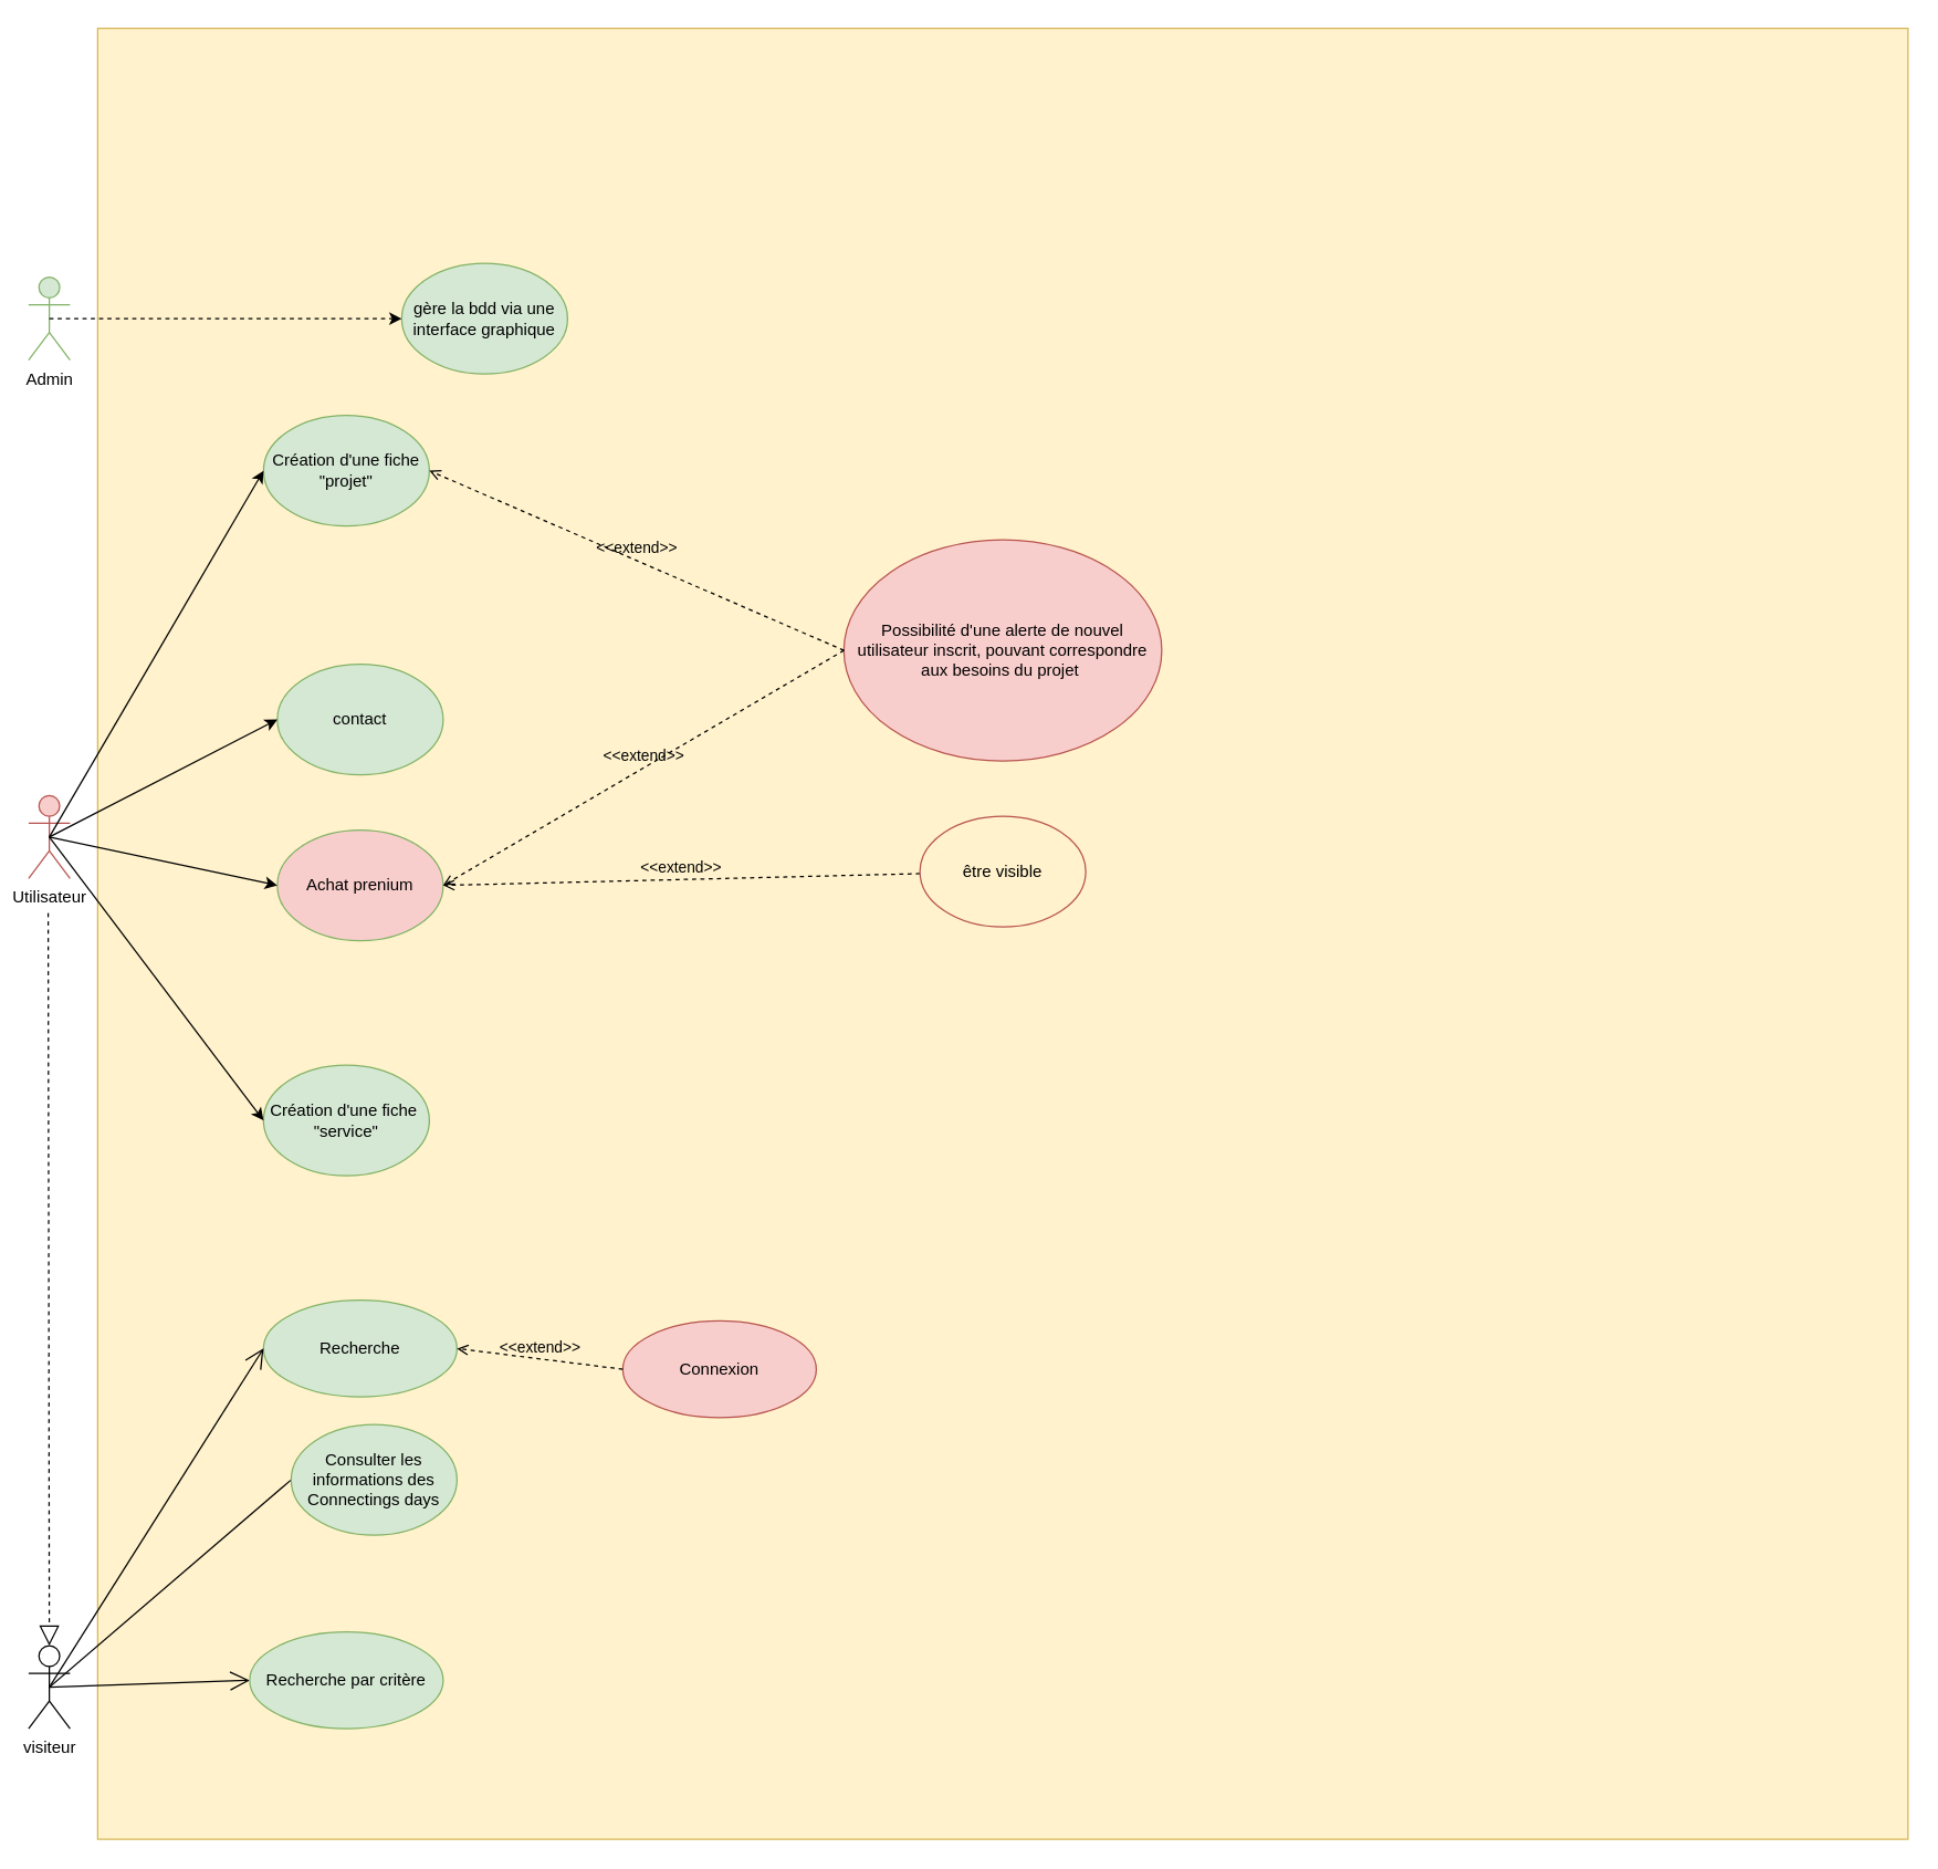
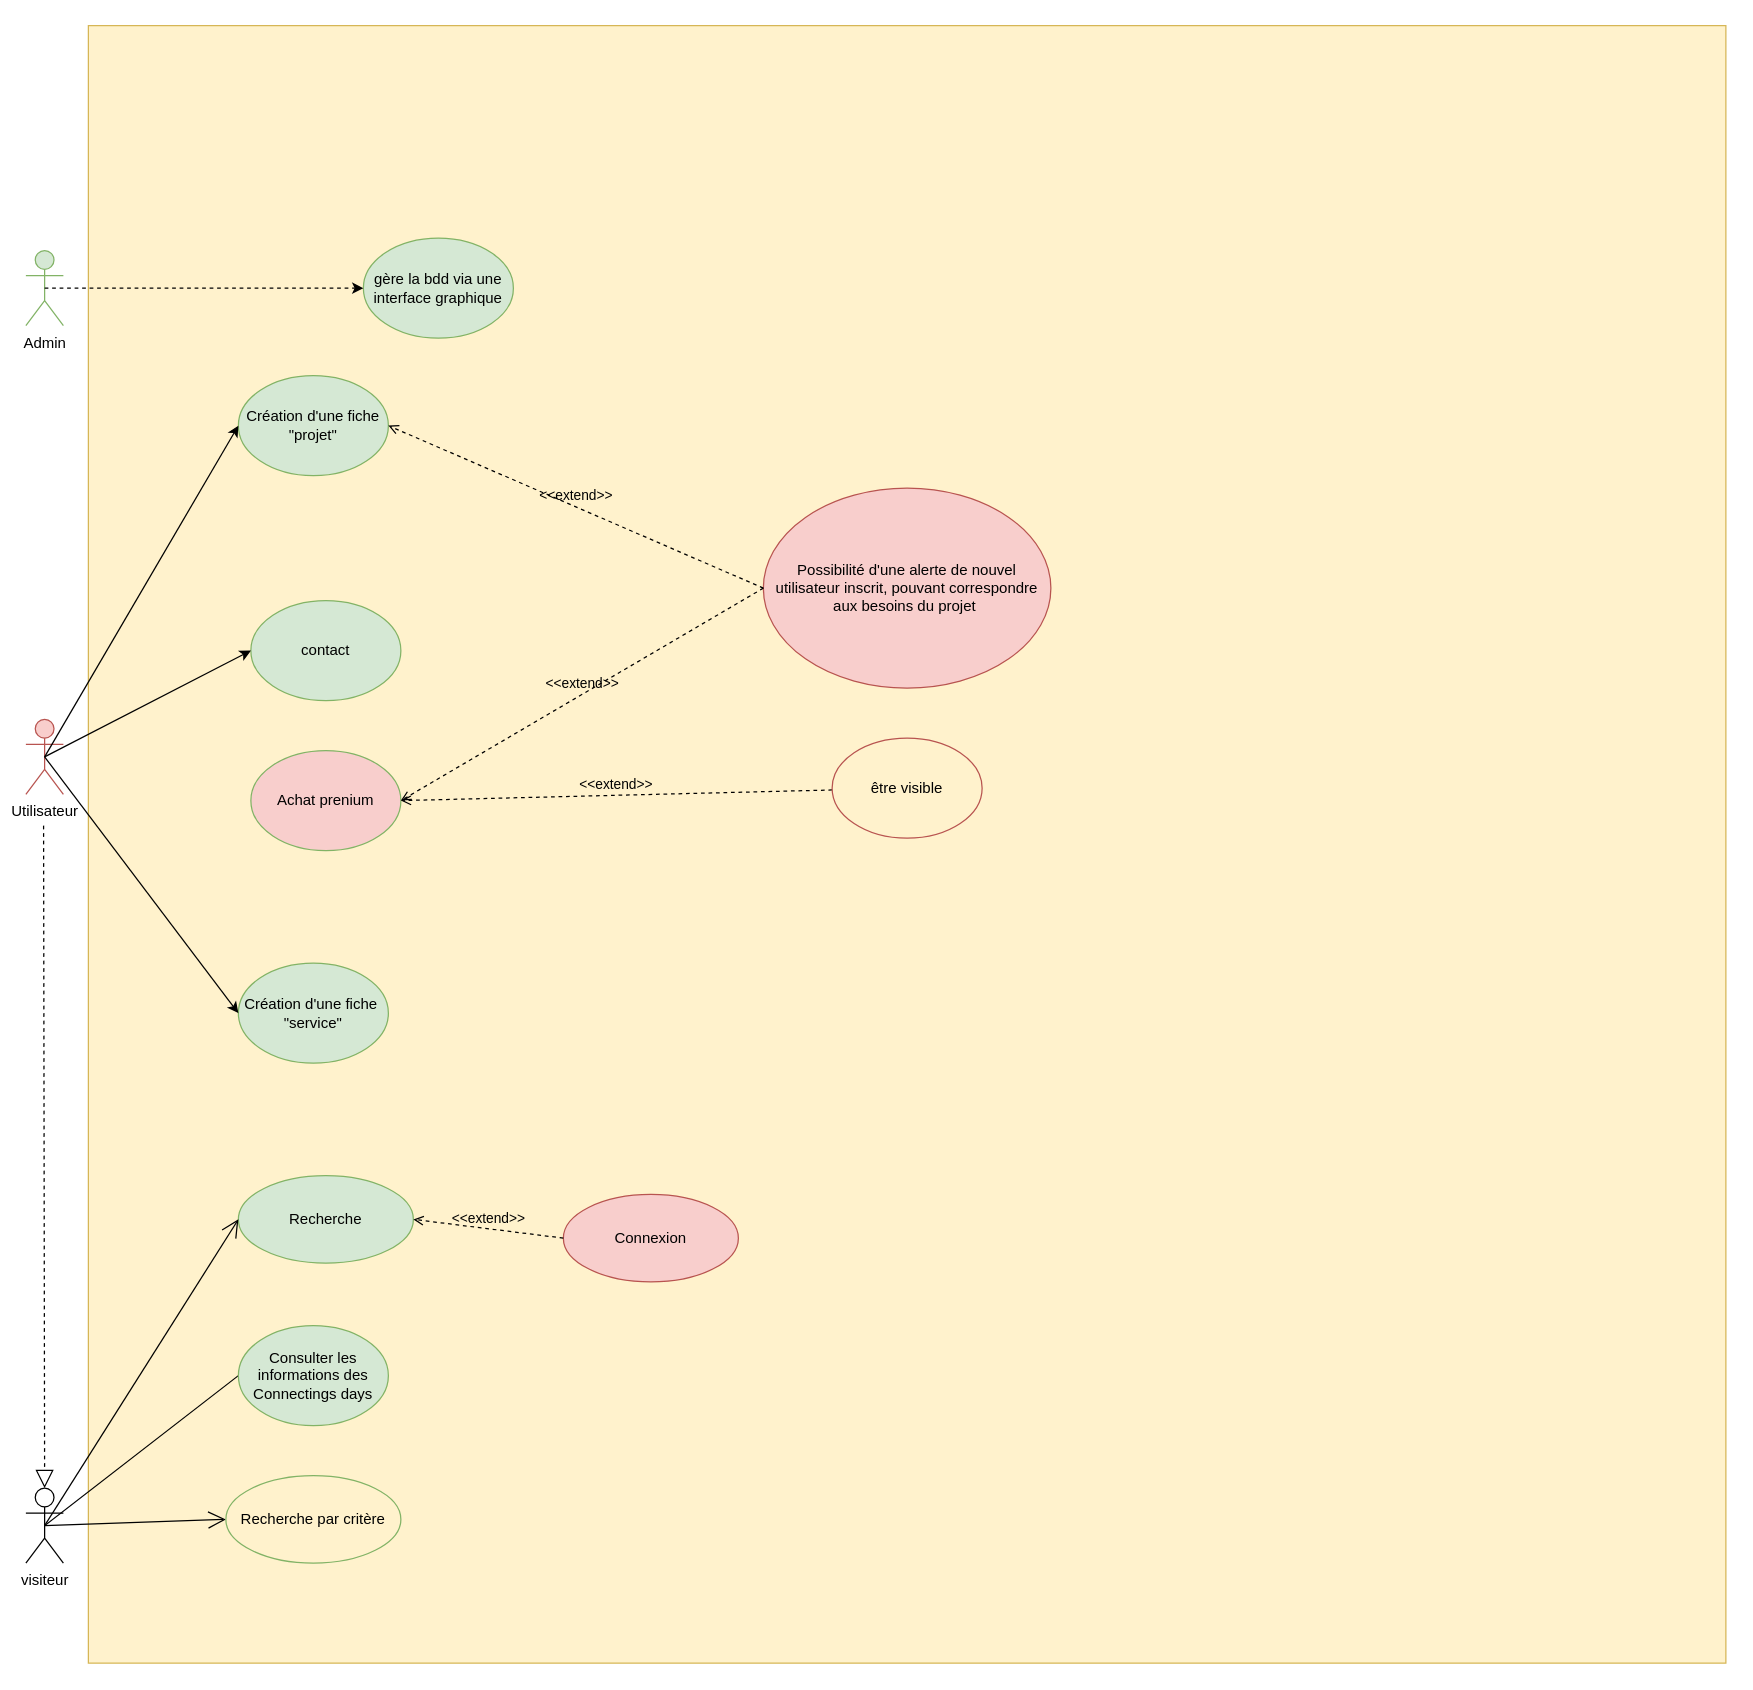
  <mxCell id="0" />
  <mxCell id="1" parent="0" />
  <mxCell id="2" value="" style="whiteSpace=wrap;html=1;aspect=fixed;fillColor=#fff2cc;strokeColor=#d6b656;" vertex="1" parent="1"><mxGeometry x="70" y="20" width="1310" height="1310" as="geometry" /></mxCell>
  <mxCell id="3" value="Admin" style="shape=umlActor;verticalLabelPosition=bottom;verticalAlign=top;html=1;fillColor=#d5e8d4;strokeColor=#82b366;" vertex="1" parent="1"><mxGeometry x="20" y="200" width="30" height="60" as="geometry" /></mxCell>
  <mxCell id="4" value="Utilisateur" style="shape=umlActor;verticalLabelPosition=bottom;verticalAlign=top;html=1;fillColor=#f8cecc;strokeColor=#b85450;" vertex="1" parent="1"><mxGeometry x="20" y="575" width="30" height="60" as="geometry" /></mxCell>
  <mxCell id="5" value="" style="endArrow=open;endFill=1;endSize=12;html=1;exitX=0.5;exitY=0.5;exitDx=0;exitDy=0;exitPerimeter=0;entryX=0;entryY=0.5;entryDx=0;entryDy=0;" edge="1" parent="1" source="17" target="18"><mxGeometry width="160" relative="1" as="geometry"><mxPoint x="330" y="480" as="sourcePoint" /><mxPoint x="200.063" y="608.512" as="targetPoint" /></mxGeometry></mxCell>
  <mxCell id="6" value="Recherche" style="ellipse;whiteSpace=wrap;html=1;fillColor=#d5e8d4;strokeColor=#82b366;" vertex="1" parent="1"><mxGeometry x="190" y="940" width="140" height="70" as="geometry" /></mxCell>
  <mxCell id="7" value="Connexion" style="ellipse;whiteSpace=wrap;html=1;fillColor=#f8cecc;strokeColor=#b85450;" vertex="1" parent="1"><mxGeometry x="450" y="955" width="140" height="70" as="geometry" /></mxCell>
  <mxCell id="8" value="" style="endArrow=open;endFill=1;endSize=12;html=1;entryX=0;entryY=0.5;entryDx=0;entryDy=0;exitX=0.5;exitY=0.5;exitDx=0;exitDy=0;exitPerimeter=0;" edge="1" parent="1" source="17" target="6"><mxGeometry width="160" relative="1" as="geometry"><mxPoint x="115" y="609" as="sourcePoint" /><mxPoint x="490" y="580" as="targetPoint" /></mxGeometry></mxCell>
  <mxCell id="9" value="&amp;lt;&amp;lt;extend&amp;gt;&amp;gt;" style="html=1;verticalAlign=bottom;labelBackgroundColor=none;endArrow=open;endFill=0;dashed=1;entryX=1;entryY=0.5;entryDx=0;entryDy=0;exitX=0;exitY=0.5;exitDx=0;exitDy=0;" edge="1" parent="1" source="7" target="6"><mxGeometry width="160" relative="1" as="geometry"><mxPoint x="400" y="600" as="sourcePoint" /><mxPoint x="550" y="530" as="targetPoint" /></mxGeometry></mxCell>
  <mxCell id="10" value="Achat prenium" style="ellipse;whiteSpace=wrap;html=1;fillColor=#f8cecc;strokeColor=#82b366;" vertex="1" parent="1"><mxGeometry x="200" y="600" width="120" height="80" as="geometry" /></mxCell>
  <mxCell id="11" value="&amp;lt;&amp;lt;extend&amp;gt;&amp;gt;" style="html=1;verticalAlign=bottom;labelBackgroundColor=none;endArrow=open;endFill=0;dashed=1;entryX=1;entryY=0.5;entryDx=0;entryDy=0;" edge="1" parent="1" source="12" target="10"><mxGeometry width="160" relative="1" as="geometry"><mxPoint x="920" y="714" as="sourcePoint" /><mxPoint x="820" y="714.17" as="targetPoint" /></mxGeometry></mxCell>
  <mxCell id="12" value="être visible" style="ellipse;whiteSpace=wrap;html=1;fillColor=#fff2cc;strokeColor=#b85450;" vertex="1" parent="1"><mxGeometry x="665" y="590" width="120" height="80" as="geometry" /></mxCell>
  <mxCell id="13" value="gère la bdd via une interface graphique" style="ellipse;whiteSpace=wrap;html=1;fillColor=#d5e8d4;strokeColor=#82b366;" vertex="1" parent="1"><mxGeometry x="290" y="190" width="120" height="80" as="geometry" /></mxCell>
  <mxCell id="14" value="" style="endArrow=classic;html=1;exitX=0.5;exitY=0.5;exitDx=0;exitDy=0;exitPerimeter=0;entryX=0;entryY=0.5;entryDx=0;entryDy=0;dashed=1;" edge="1" parent="1" source="3" target="13"><mxGeometry width="50" height="50" relative="1" as="geometry"><mxPoint x="440" y="540" as="sourcePoint" /><mxPoint x="490" y="490" as="targetPoint" /></mxGeometry></mxCell>
  <mxCell id="15" value="contact" style="ellipse;whiteSpace=wrap;html=1;fillColor=#d5e8d4;strokeColor=#82b366;" vertex="1" parent="1"><mxGeometry x="200" y="480" width="120" height="80" as="geometry" /></mxCell>
  <mxCell id="16" value="" style="endArrow=none;html=1;exitX=0.5;exitY=0.5;exitDx=0;exitDy=0;exitPerimeter=0;entryX=0;entryY=0.5;entryDx=0;entryDy=0;" edge="1" parent="1" source="17" target="19"><mxGeometry width="50" height="50" relative="1" as="geometry"><mxPoint x="440" y="660" as="sourcePoint" /><mxPoint x="210" y="510" as="targetPoint" /></mxGeometry></mxCell>
  <mxCell id="17" value="visiteur&lt;br&gt;" style="shape=umlActor;verticalLabelPosition=bottom;verticalAlign=top;html=1;outlineConnect=0;" vertex="1" parent="1"><mxGeometry x="20" y="1190" width="30" height="60" as="geometry" /></mxCell>
- <mxCell id="18" value="Recherche par critère" style="ellipse;whiteSpace=wrap;html=1;fillColor=#d5e8d4;strokeColor=#82b366;" vertex="1" parent="1"><mxGeometry x="180" y="1180" width="140" height="70" as="geometry" /></mxCell>
- <mxCell id="19" value="Consulter les informations des Connectings days" style="ellipse;whiteSpace=wrap;html=1;fillColor=#d5e8d4;strokeColor=#82b366;" vertex="1" parent="1"><mxGeometry x="210" y="1030" width="120" height="80" as="geometry" /></mxCell>
+ <mxCell id="18" value="Recherche par critère" style="ellipse;whiteSpace=wrap;html=1;fillColor=#fff2cc;strokeColor=#82b366;" vertex="1" parent="1"><mxGeometry x="180" y="1180" width="140" height="70" as="geometry" /></mxCell>
+ <mxCell id="19" value="Consulter les informations des Connectings days" style="ellipse;whiteSpace=wrap;html=1;fillColor=#d5e8d4;strokeColor=#82b366;" vertex="1" parent="1"><mxGeometry x="190" y="1060" width="120" height="80" as="geometry" /></mxCell>
  <mxCell id="20" value="" style="endArrow=block;dashed=1;endFill=0;endSize=12;html=1;exitX=0.5;exitY=0.5;exitDx=0;exitDy=0;exitPerimeter=0;entryX=0.5;entryY=0;entryDx=0;entryDy=0;entryPerimeter=0;" edge="1" parent="1" target="17"><mxGeometry width="160" relative="1" as="geometry"><mxPoint x="34.17" y="660" as="sourcePoint" /><mxPoint x="34.17" y="1085" as="targetPoint" /></mxGeometry></mxCell>
  <mxCell id="21" value="" style="endArrow=classic;html=1;exitX=0.5;exitY=0.5;exitDx=0;exitDy=0;exitPerimeter=0;entryX=0;entryY=0.5;entryDx=0;entryDy=0;" edge="1" parent="1" source="4" target="15"><mxGeometry width="50" height="50" relative="1" as="geometry"><mxPoint x="440" y="530" as="sourcePoint" /><mxPoint x="490" y="480" as="targetPoint" /></mxGeometry></mxCell>
- <mxCell id="22" value="" style="endArrow=classic;html=1;exitX=0.5;exitY=0.5;exitDx=0;exitDy=0;exitPerimeter=0;entryX=0;entryY=0.5;entryDx=0;entryDy=0;" edge="1" parent="1" source="4" target="10"><mxGeometry width="50" height="50" relative="1" as="geometry"><mxPoint x="440" y="530" as="sourcePoint" /><mxPoint x="490" y="480" as="targetPoint" /></mxGeometry></mxCell>
  <mxCell id="23" value="Création d'une fiche &quot;projet&quot;" style="ellipse;whiteSpace=wrap;html=1;fillColor=#d5e8d4;strokeColor=#82b366;" vertex="1" parent="1"><mxGeometry x="190" y="300" width="120" height="80" as="geometry" /></mxCell>
  <mxCell id="24" value="" style="endArrow=classic;html=1;exitX=0.5;exitY=0.5;exitDx=0;exitDy=0;exitPerimeter=0;entryX=0;entryY=0.5;entryDx=0;entryDy=0;" edge="1" parent="1" source="4" target="23"><mxGeometry width="50" height="50" relative="1" as="geometry"><mxPoint x="440" y="650" as="sourcePoint" /><mxPoint x="490" y="600" as="targetPoint" /></mxGeometry></mxCell>
  <mxCell id="25" value="Possibilité d'une alerte de nouvel utilisateur inscrit, pouvant correspondre aux besoins du projet&amp;nbsp;" style="ellipse;whiteSpace=wrap;html=1;fillColor=#f8cecc;strokeColor=#b85450;" vertex="1" parent="1"><mxGeometry x="610" y="390" width="230" height="160" as="geometry" /></mxCell>
  <mxCell id="26" value="&amp;lt;&amp;lt;extend&amp;gt;&amp;gt;" style="html=1;verticalAlign=bottom;labelBackgroundColor=none;endArrow=open;endFill=0;dashed=1;entryX=1;entryY=0.5;entryDx=0;entryDy=0;exitX=0;exitY=0.5;exitDx=0;exitDy=0;" edge="1" parent="1" source="25" target="10"><mxGeometry width="160" relative="1" as="geometry"><mxPoint x="440" y="558.33" as="sourcePoint" /><mxPoint x="600" y="558.33" as="targetPoint" /></mxGeometry></mxCell>
  <mxCell id="27" value="&amp;lt;&amp;lt;extend&amp;gt;&amp;gt;" style="html=1;verticalAlign=bottom;labelBackgroundColor=none;endArrow=open;endFill=0;dashed=1;entryX=1;entryY=0.5;entryDx=0;entryDy=0;exitX=0;exitY=0.5;exitDx=0;exitDy=0;" edge="1" parent="1" source="25" target="23"><mxGeometry width="160" relative="1" as="geometry"><mxPoint x="430" y="430" as="sourcePoint" /><mxPoint x="600" y="430" as="targetPoint" /></mxGeometry></mxCell>
  <mxCell id="28" value="Création d'une fiche&amp;nbsp;&lt;br&gt;&quot;service&quot;" style="ellipse;whiteSpace=wrap;html=1;fillColor=#d5e8d4;strokeColor=#82b366;" vertex="1" parent="1"><mxGeometry x="190" y="770" width="120" height="80" as="geometry" /></mxCell>
  <mxCell id="29" value="" style="endArrow=classic;html=1;exitX=0.5;exitY=0.5;exitDx=0;exitDy=0;exitPerimeter=0;entryX=0;entryY=0.5;entryDx=0;entryDy=0;" edge="1" parent="1" source="4" target="28"><mxGeometry width="50" height="50" relative="1" as="geometry"><mxPoint x="440" y="620" as="sourcePoint" /><mxPoint x="490" y="570" as="targetPoint" /></mxGeometry></mxCell>
